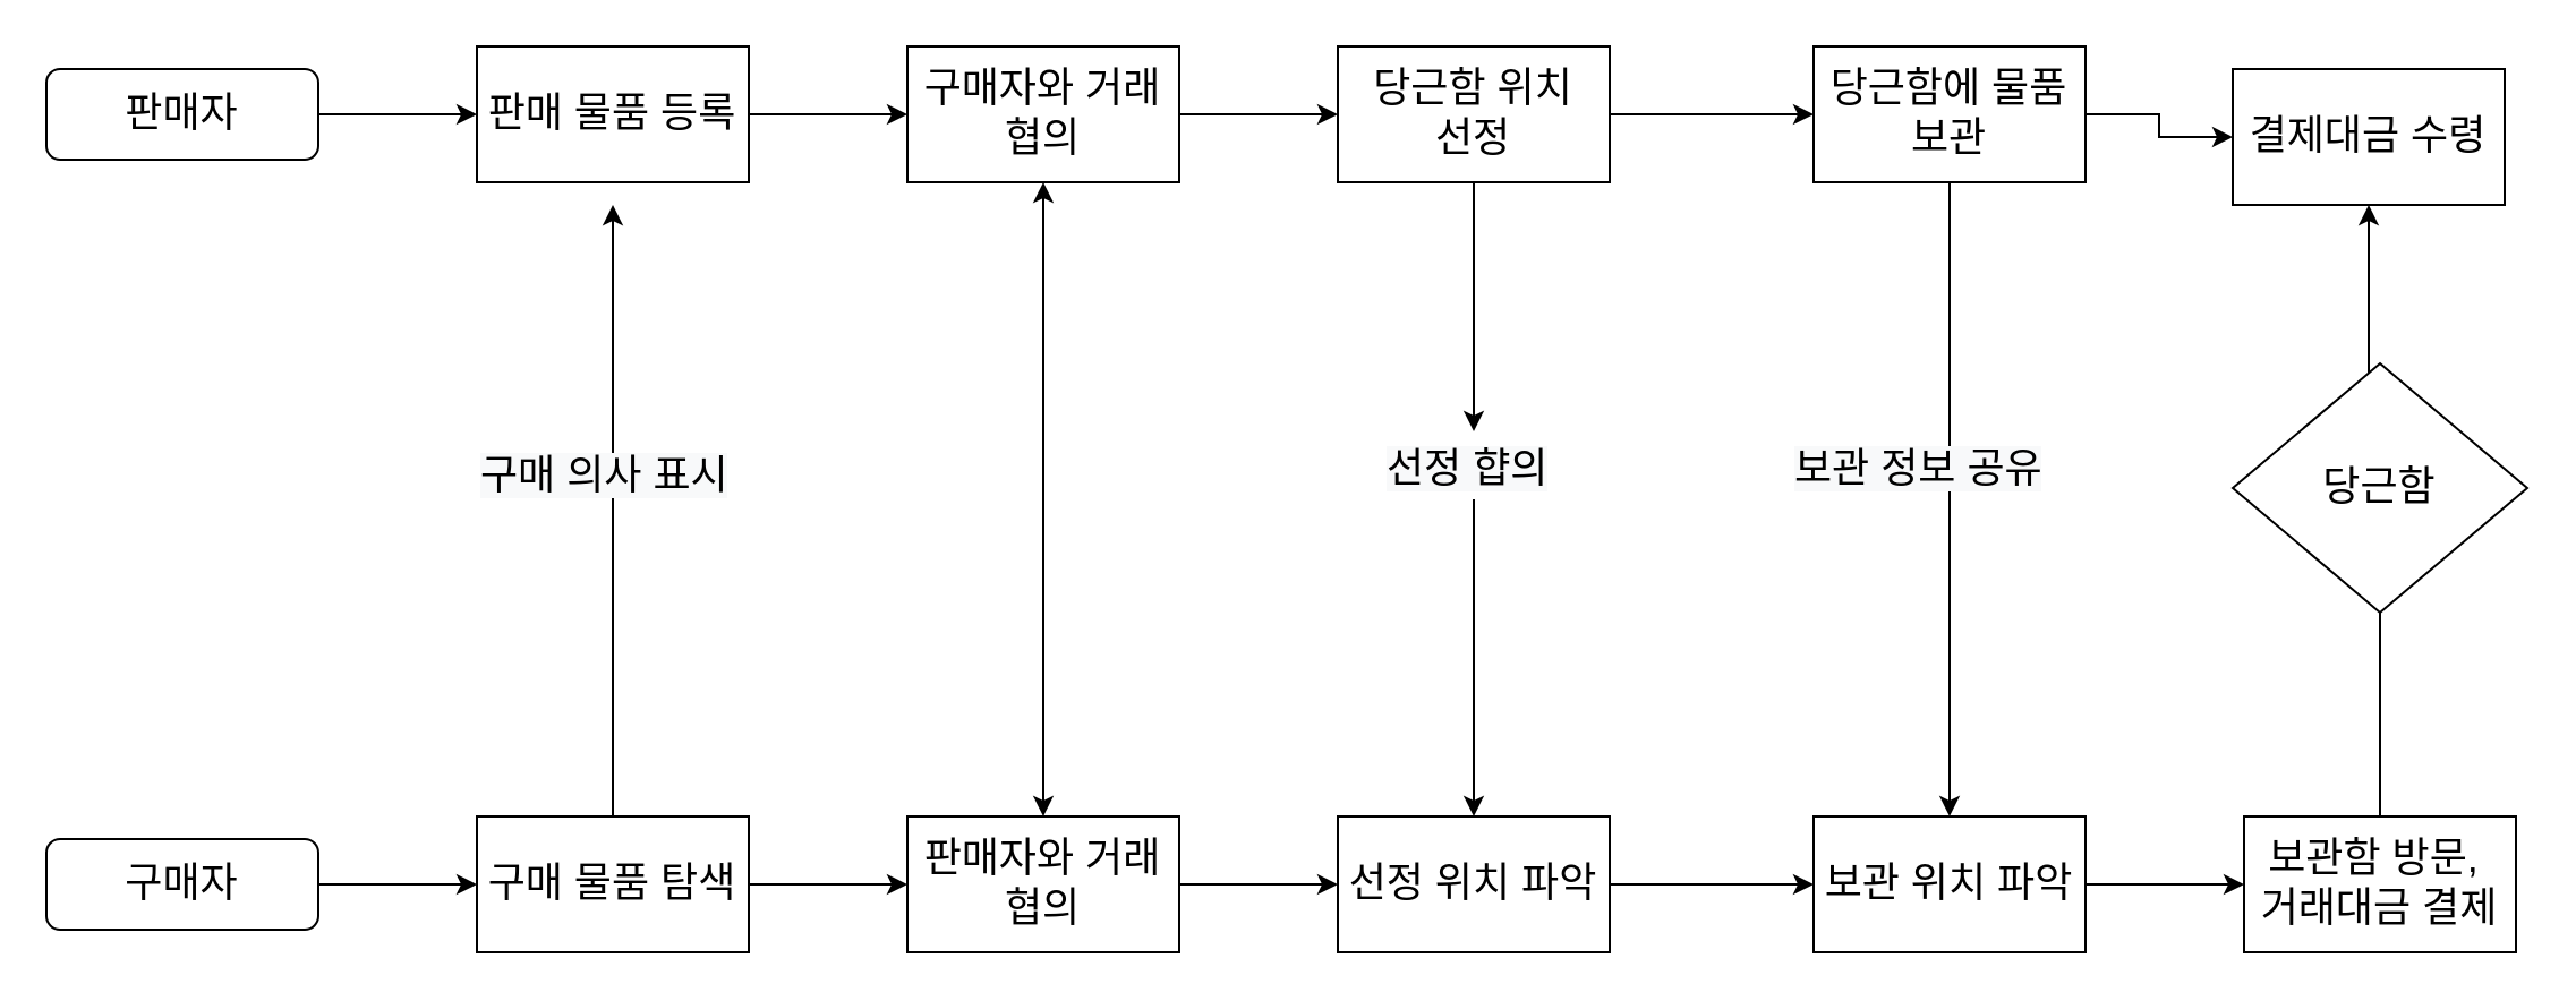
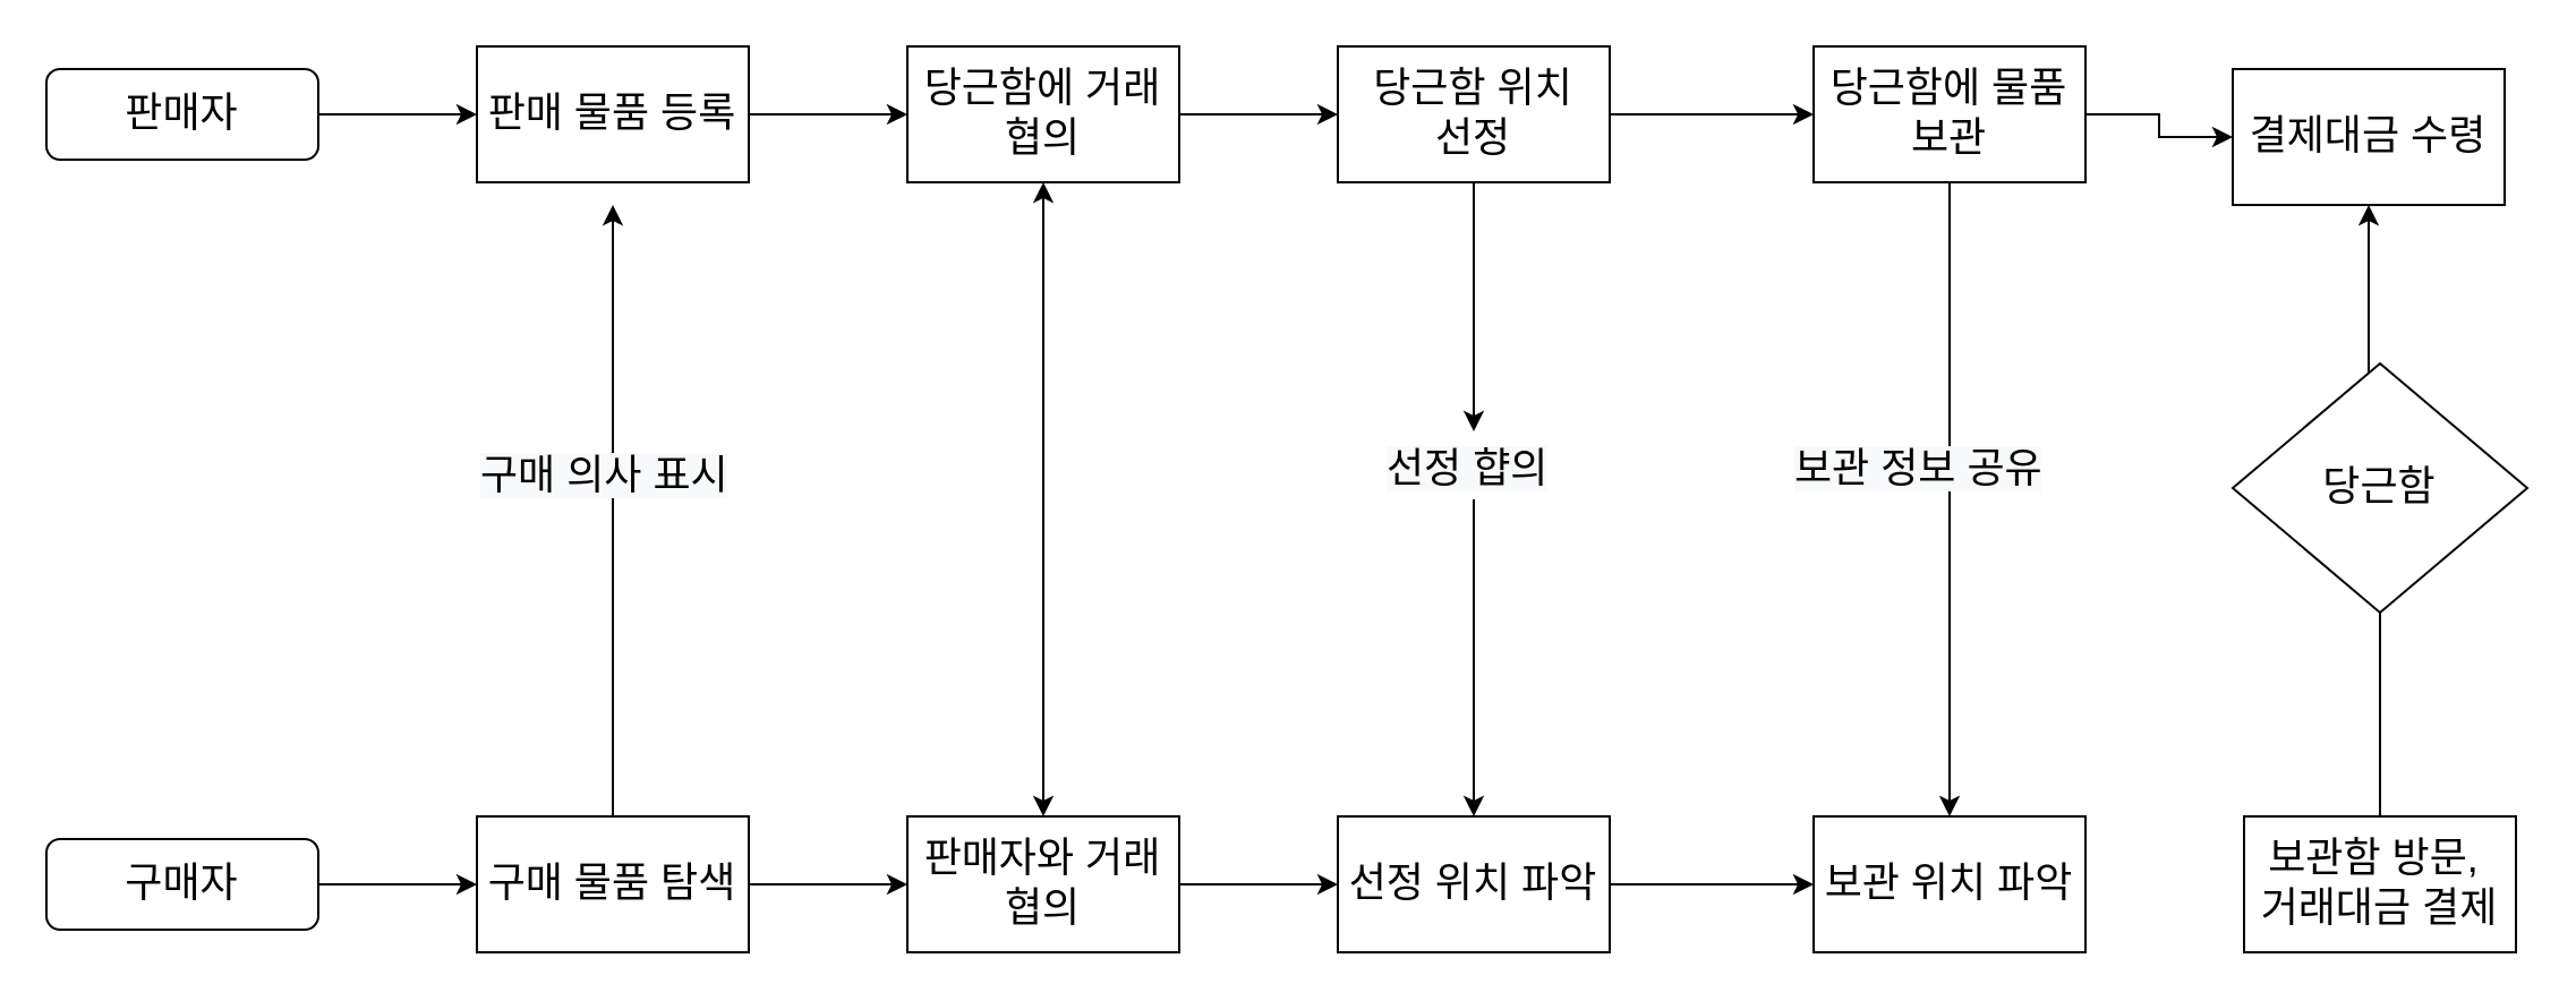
  <mxCell id="0" />
  <mxCell id="1" parent="0" />
  <mxCell id="2" style="edgeStyle=orthogonalEdgeStyle;rounded=0;orthogonalLoop=1;jettySize=auto;html=1;entryX=0;entryY=0.5;entryDx=0;entryDy=0;fontSize=18;" edge="1" parent="1" source="3" target="7"><mxGeometry relative="1" as="geometry" /></mxCell>
  <mxCell id="3" value="판매자" style="rounded=1;whiteSpace=wrap;html=1;fontSize=18;glass=0;strokeWidth=1;shadow=0;" parent="1" vertex="1"><mxGeometry x="20" y="30" width="120" height="40" as="geometry" /></mxCell>
  <mxCell id="4" style="edgeStyle=orthogonalEdgeStyle;rounded=0;orthogonalLoop=1;jettySize=auto;html=1;entryX=0;entryY=0.5;entryDx=0;entryDy=0;fontSize=18;" edge="1" parent="1" source="5" target="10"><mxGeometry relative="1" as="geometry" /></mxCell>
  <mxCell id="5" value="구매자" style="rounded=1;whiteSpace=wrap;html=1;fontSize=18;glass=0;strokeWidth=1;shadow=0;" vertex="1" parent="1"><mxGeometry x="20" y="370" width="120" height="40" as="geometry" /></mxCell>
  <mxCell id="6" style="edgeStyle=orthogonalEdgeStyle;rounded=0;orthogonalLoop=1;jettySize=auto;html=1;entryX=0;entryY=0.5;entryDx=0;entryDy=0;fontSize=18;" edge="1" parent="1" source="7" target="12"><mxGeometry relative="1" as="geometry" /></mxCell>
  <mxCell id="7" value="판매 물품 등록" style="rounded=0;whiteSpace=wrap;html=1;fontSize=18;" vertex="1" parent="1"><mxGeometry x="210" y="20" width="120" height="60" as="geometry" /></mxCell>
  <mxCell id="8" style="edgeStyle=orthogonalEdgeStyle;rounded=0;orthogonalLoop=1;jettySize=auto;html=1;entryX=0;entryY=0.5;entryDx=0;entryDy=0;fontSize=18;" edge="1" parent="1" source="10" target="20"><mxGeometry relative="1" as="geometry" /></mxCell>
  <mxCell id="9" style="edgeStyle=orthogonalEdgeStyle;rounded=0;orthogonalLoop=1;jettySize=auto;html=1;fontSize=18;" edge="1" parent="1" source="10"><mxGeometry relative="1" as="geometry"><mxPoint x="270" y="90" as="targetPoint" /></mxGeometry></mxCell>
  <mxCell id="10" value="구매 물품 탐색" style="rounded=0;whiteSpace=wrap;html=1;fontSize=18;" vertex="1" parent="1"><mxGeometry x="210" y="360" width="120" height="60" as="geometry" /></mxCell>
  <mxCell id="11" style="edgeStyle=orthogonalEdgeStyle;rounded=0;orthogonalLoop=1;jettySize=auto;html=1;entryX=0;entryY=0.5;entryDx=0;entryDy=0;fontSize=18;" edge="1" parent="1" source="12" target="15"><mxGeometry relative="1" as="geometry" /></mxCell>
- <mxCell id="12" value="구매자와 거래 협의" style="rounded=0;whiteSpace=wrap;html=1;fontSize=18;" vertex="1" parent="1"><mxGeometry x="400" y="20" width="120" height="60" as="geometry" /></mxCell>
+ <mxCell id="12" value="당근함에 거래 협의" style="rounded=0;whiteSpace=wrap;html=1;fontSize=18;" vertex="1" parent="1"><mxGeometry x="400" y="20" width="120" height="60" as="geometry" /></mxCell>
  <mxCell id="13" style="edgeStyle=orthogonalEdgeStyle;rounded=0;orthogonalLoop=1;jettySize=auto;html=1;entryX=0.5;entryY=0;entryDx=0;entryDy=0;fontSize=18;" edge="1" parent="1" source="32" target="23"><mxGeometry relative="1" as="geometry"><mxPoint x="650" y="510" as="targetPoint" /></mxGeometry></mxCell>
  <mxCell id="14" style="edgeStyle=orthogonalEdgeStyle;rounded=0;orthogonalLoop=1;jettySize=auto;html=1;entryX=0;entryY=0.5;entryDx=0;entryDy=0;fontSize=18;" edge="1" parent="1" source="15" target="18"><mxGeometry relative="1" as="geometry"><mxPoint x="790" y="50" as="targetPoint" /></mxGeometry></mxCell>
  <mxCell id="15" value="당근함 위치 &lt;br&gt;선정" style="rounded=0;whiteSpace=wrap;html=1;fontSize=18;" vertex="1" parent="1"><mxGeometry x="590" y="20" width="120" height="60" as="geometry" /></mxCell>
  <mxCell id="16" style="edgeStyle=orthogonalEdgeStyle;rounded=0;orthogonalLoop=1;jettySize=auto;html=1;entryX=0.5;entryY=0;entryDx=0;entryDy=0;fontSize=18;" edge="1" parent="1" source="18" target="25"><mxGeometry relative="1" as="geometry"><mxPoint x="860" y="230" as="targetPoint" /></mxGeometry></mxCell>
  <mxCell id="17" style="edgeStyle=orthogonalEdgeStyle;rounded=0;orthogonalLoop=1;jettySize=auto;html=1;entryX=0;entryY=0.5;entryDx=0;entryDy=0;fontSize=18;" edge="1" parent="1" source="18" target="26"><mxGeometry relative="1" as="geometry" /></mxCell>
  <mxCell id="18" value="당근함에 물품 보관" style="rounded=0;whiteSpace=wrap;html=1;fontSize=18;" vertex="1" parent="1"><mxGeometry x="800" y="20" width="120" height="60" as="geometry" /></mxCell>
  <mxCell id="19" style="edgeStyle=orthogonalEdgeStyle;rounded=0;orthogonalLoop=1;jettySize=auto;html=1;entryX=0;entryY=0.5;entryDx=0;entryDy=0;fontSize=18;" edge="1" parent="1" source="20" target="23"><mxGeometry relative="1" as="geometry" /></mxCell>
  <mxCell id="20" value="판매자와 거래 협의" style="rounded=0;whiteSpace=wrap;html=1;fontSize=18;" vertex="1" parent="1"><mxGeometry x="400" y="360" width="120" height="60" as="geometry" /></mxCell>
  <mxCell id="21" value="" style="endArrow=classic;startArrow=classic;html=1;entryX=0.5;entryY=1;entryDx=0;entryDy=0;exitX=0.5;exitY=0;exitDx=0;exitDy=0;fontSize=18;" edge="1" parent="1" source="20" target="12"><mxGeometry width="50" height="50" relative="1" as="geometry"><mxPoint x="520" y="360" as="sourcePoint" /><mxPoint x="570" y="310" as="targetPoint" /></mxGeometry></mxCell>
  <mxCell id="22" style="edgeStyle=orthogonalEdgeStyle;rounded=0;orthogonalLoop=1;jettySize=auto;html=1;entryX=0;entryY=0.5;entryDx=0;entryDy=0;fontSize=18;" edge="1" parent="1" source="23" target="25"><mxGeometry relative="1" as="geometry" /></mxCell>
  <mxCell id="23" value="선정 위치 파악" style="rounded=0;whiteSpace=wrap;html=1;fontSize=18;" vertex="1" parent="1"><mxGeometry x="590" y="360" width="120" height="60" as="geometry" /></mxCell>
- <mxCell id="24" style="edgeStyle=orthogonalEdgeStyle;rounded=0;orthogonalLoop=1;jettySize=auto;html=1;entryX=0;entryY=0.5;entryDx=0;entryDy=0;fontSize=18;" edge="1" parent="1" source="25" target="28"><mxGeometry relative="1" as="geometry" /></mxCell>
  <mxCell id="25" value="보관 위치 파악" style="rounded=0;whiteSpace=wrap;html=1;fontSize=18;" vertex="1" parent="1"><mxGeometry x="800" y="360" width="120" height="60" as="geometry" /></mxCell>
  <mxCell id="26" value="결제대금 수령" style="rounded=0;whiteSpace=wrap;html=1;fontSize=18;" vertex="1" parent="1"><mxGeometry x="985" y="30" width="120" height="60" as="geometry" /></mxCell>
  <mxCell id="27" style="edgeStyle=orthogonalEdgeStyle;rounded=0;orthogonalLoop=1;jettySize=auto;html=1;entryX=0.5;entryY=1;entryDx=0;entryDy=0;fontSize=18;" edge="1" parent="1" source="28" target="26"><mxGeometry relative="1" as="geometry" /></mxCell>
  <mxCell id="28" value="보관함 방문,&amp;nbsp;&lt;br style=&quot;font-size: 18px;&quot;&gt;거래대금 결제" style="rounded=0;whiteSpace=wrap;html=1;fontSize=18;" vertex="1" parent="1"><mxGeometry x="990" y="360" width="120" height="60" as="geometry" /></mxCell>
  <mxCell id="29" value="&lt;span style=&quot;color: rgb(0, 0, 0); font-family: helvetica; font-size: 18px; font-style: normal; font-weight: 400; letter-spacing: normal; text-align: center; text-indent: 0px; text-transform: none; word-spacing: 0px; background-color: rgb(248, 249, 250); display: inline; float: none;&quot;&gt;구매 의사 표시&lt;/span&gt;" style="text;whiteSpace=wrap;html=1;fontSize=18;" vertex="1" parent="1"><mxGeometry x="210" y="193" width="140" height="30" as="geometry" /></mxCell>
  <mxCell id="30" value="&lt;span style=&quot;color: rgb(0, 0, 0); font-family: helvetica; font-size: 18px; font-style: normal; font-weight: 400; letter-spacing: normal; text-align: center; text-indent: 0px; text-transform: none; word-spacing: 0px; background-color: rgb(248, 249, 250); display: inline; float: none;&quot;&gt;보관 정보 공유&lt;/span&gt;" style="text;whiteSpace=wrap;html=1;fontSize=18;" vertex="1" parent="1"><mxGeometry x="790" y="190" width="140" height="30" as="geometry" /></mxCell>
  <mxCell id="31" value="당근함" style="rhombus;whiteSpace=wrap;html=1;fontSize=18;" vertex="1" parent="1"><mxGeometry x="985" y="160" width="130" height="110" as="geometry" /></mxCell>
  <mxCell id="32" value="&lt;span style=&quot;color: rgb(0, 0, 0); font-family: helvetica; font-size: 18px; font-style: normal; font-weight: 400; letter-spacing: normal; text-align: center; text-indent: 0px; text-transform: none; word-spacing: 0px; background-color: rgb(248, 249, 250); display: inline; float: none;&quot;&gt;선정 햡의&lt;/span&gt;" style="text;whiteSpace=wrap;html=1;fontSize=18;" vertex="1" parent="1"><mxGeometry x="610" y="190" width="80" height="30" as="geometry" /></mxCell>
  <mxCell id="33" style="edgeStyle=orthogonalEdgeStyle;rounded=0;orthogonalLoop=1;jettySize=auto;html=1;entryX=0.5;entryY=0;entryDx=0;entryDy=0;fontSize=18;" edge="1" parent="1" source="15" target="32"><mxGeometry relative="1" as="geometry"><mxPoint x="650" y="360" as="targetPoint" /><mxPoint x="650" y="80" as="sourcePoint" /></mxGeometry></mxCell>
